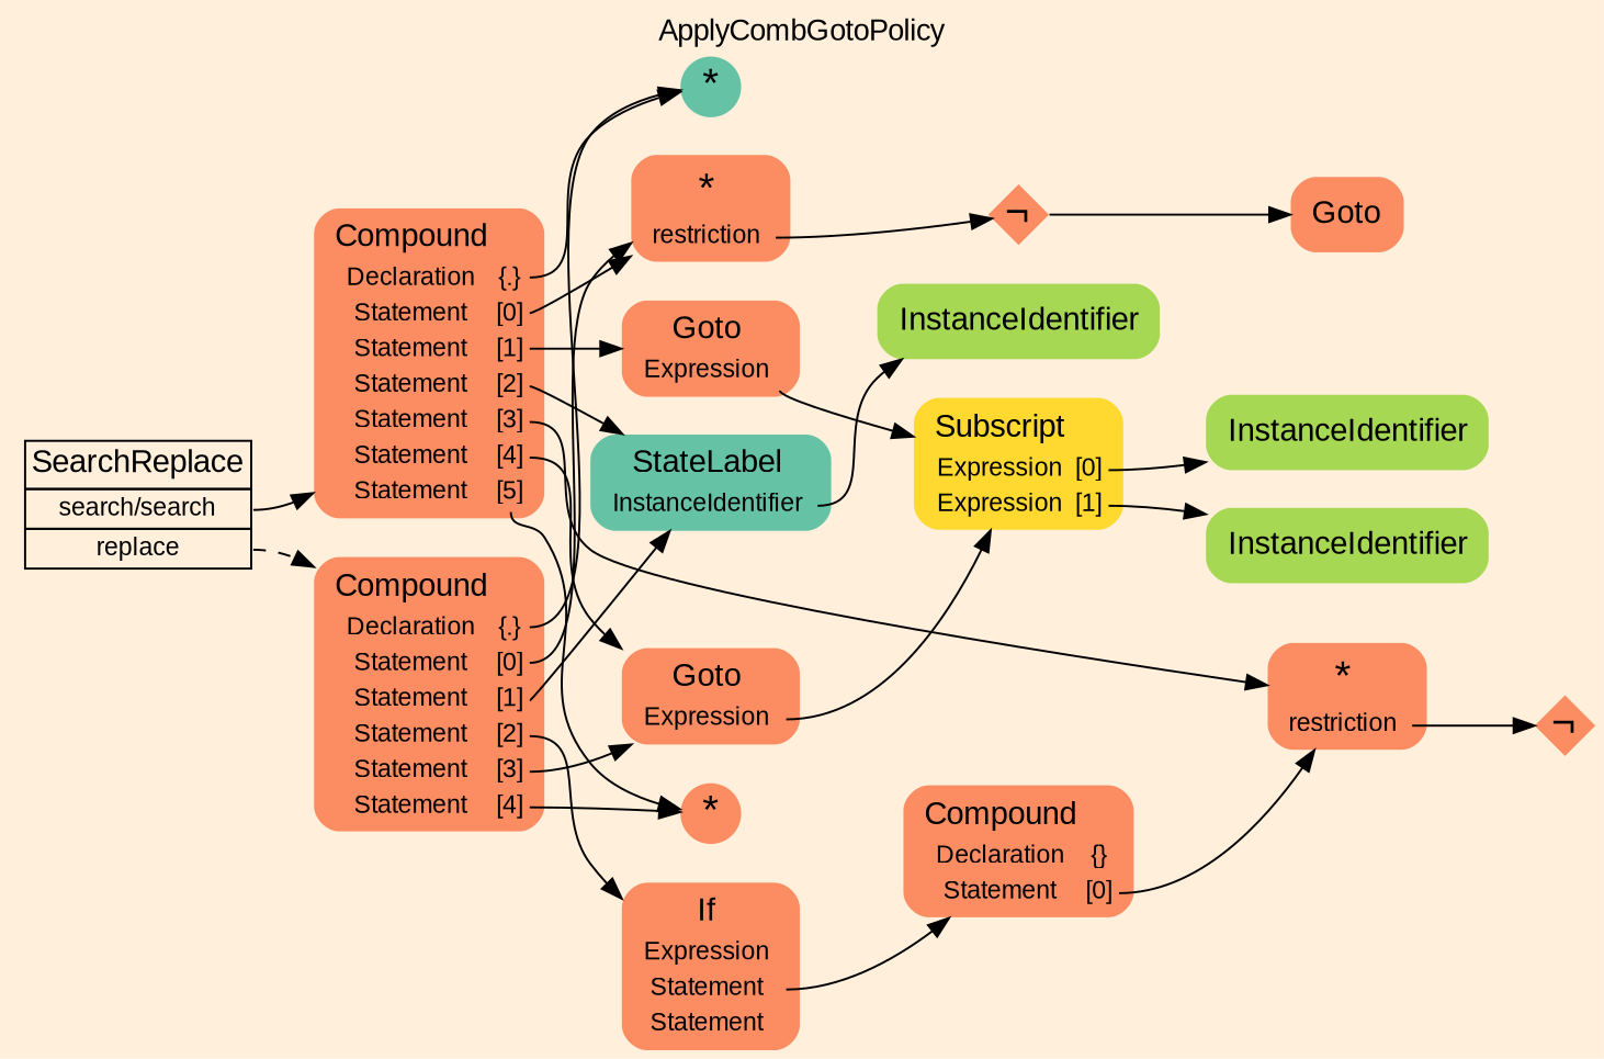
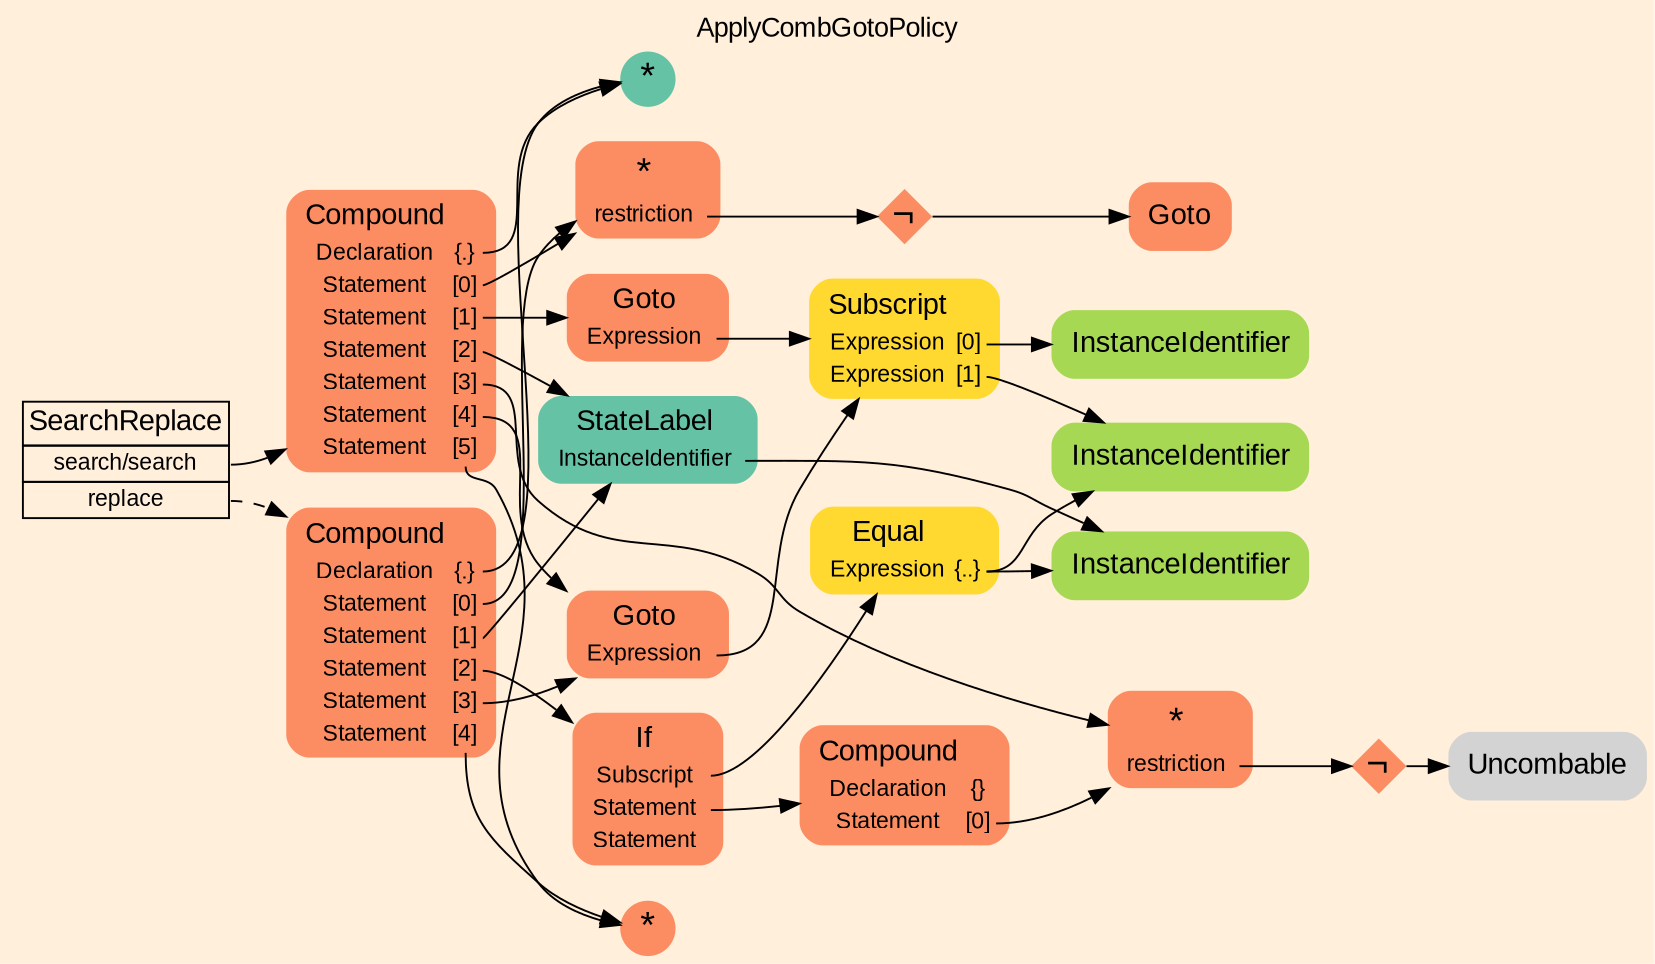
  digraph {
    bgcolor=antiquewhite1
    color=black
    fontcolor=black
    fontname=Arial
    label=ApplyCombGotoPolicy
    labelloc=t
    rankdir=LR
    ranksep=0.3
    node [fillcolor="/set28/2" fontcolor=black fontname=Arial fontsize=12 shape=plaintext style="rounded,filled"]
    edge [color=black fontcolor=black fontname=Arial tailport=port0]
    n1 [color=black fillcolor=antiquewhite1 label=<<TABLE BORDER="0" CELLBORDER="1" CELLSPACING="0">      <TR><TD><FONT POINT-SIZE="15" COLOR="black">SearchReplace</FONT></TD></TR>      <TR><TD PORT="port0"><FONT POINT-SIZE="12" COLOR="black">search/search</FONT></TD></TR>      <TR><TD PORT="port1"><FONT POINT-SIZE="12" COLOR="black">replace</FONT></TD></TR>     </TABLE>> style=filled]
    n2 [label=<<TABLE BORDER="0" CELLBORDER="0" CELLSPACING="0">      <TR><TD><FONT POINT-SIZE="15" COLOR="black">Compound</FONT></TD></TR>      <TR><TD><FONT POINT-SIZE="12" COLOR="black">Declaration</FONT></TD><TD PORT="port0"><FONT POINT-SIZE="12" COLOR="black">{.}</FONT></TD></TR>      <TR><TD><FONT POINT-SIZE="12" COLOR="black">Statement</FONT></TD><TD PORT="port1"><FONT POINT-SIZE="12" COLOR="black">[0]</FONT></TD></TR>      <TR><TD><FONT POINT-SIZE="12" COLOR="black">Statement</FONT></TD><TD PORT="port2"><FONT POINT-SIZE="12" COLOR="black">[1]</FONT></TD></TR>      <TR><TD><FONT POINT-SIZE="12" COLOR="black">Statement</FONT></TD><TD PORT="port3"><FONT POINT-SIZE="12" COLOR="black">[2]</FONT></TD></TR>      <TR><TD><FONT POINT-SIZE="12" COLOR="black">Statement</FONT></TD><TD PORT="port4"><FONT POINT-SIZE="12" COLOR="black">[3]</FONT></TD></TR>      <TR><TD><FONT POINT-SIZE="12" COLOR="black">Statement</FONT></TD><TD PORT="port5"><FONT POINT-SIZE="12" COLOR="black">[4]</FONT></TD></TR>      <TR><TD><FONT POINT-SIZE="12" COLOR="black">Statement</FONT></TD><TD PORT="port6"><FONT POINT-SIZE="12" COLOR="black">[5]</FONT></TD></TR>     </TABLE>>]
    n3 [label=<<TABLE BORDER="0" CELLBORDER="0" CELLSPACING="0">      <TR><TD><FONT POINT-SIZE="15" COLOR="black">Compound</FONT></TD></TR>      <TR><TD><FONT POINT-SIZE="12" COLOR="black">Declaration</FONT></TD><TD PORT="port0"><FONT POINT-SIZE="12" COLOR="black">{.}</FONT></TD></TR>      <TR><TD><FONT POINT-SIZE="12" COLOR="black">Statement</FONT></TD><TD PORT="port1"><FONT POINT-SIZE="12" COLOR="black">[0]</FONT></TD></TR>      <TR><TD><FONT POINT-SIZE="12" COLOR="black">Statement</FONT></TD><TD PORT="port2"><FONT POINT-SIZE="12" COLOR="black">[1]</FONT></TD></TR>      <TR><TD><FONT POINT-SIZE="12" COLOR="black">Statement</FONT></TD><TD PORT="port3"><FONT POINT-SIZE="12" COLOR="black">[2]</FONT></TD></TR>      <TR><TD><FONT POINT-SIZE="12" COLOR="black">Statement</FONT></TD><TD PORT="port4"><FONT POINT-SIZE="12" COLOR="black">[3]</FONT></TD></TR>      <TR><TD><FONT POINT-SIZE="12" COLOR="black">Statement</FONT></TD><TD PORT="port5"><FONT POINT-SIZE="12" COLOR="black">[4]</FONT></TD></TR>     </TABLE>>]
    n4 [fillcolor="/set28/1" fixedsize=true height=0.4 label=<<FONT POINT-SIZE="20" COLOR="black">*</FONT>> penwidth=0.0 shape=circle style=filled width=0.4]
    n5 [label=<<TABLE BORDER="0" CELLBORDER="0" CELLSPACING="0">      <TR><TD><FONT POINT-SIZE="20" COLOR="black">*</FONT></TD></TR>      <TR><TD><FONT POINT-SIZE="12" COLOR="black">restriction</FONT></TD><TD PORT="port0"></TD></TR>     </TABLE>>]
    n6 [label=<<TABLE BORDER="0" CELLBORDER="0" CELLSPACING="0">      <TR><TD><FONT POINT-SIZE="15" COLOR="black">Goto</FONT></TD></TR>      <TR><TD><FONT POINT-SIZE="12" COLOR="black">Expression</FONT></TD><TD PORT="port0"></TD></TR>     </TABLE>>]
    n7 [fillcolor="/set28/1" label=<<TABLE BORDER="0" CELLBORDER="0" CELLSPACING="0">      <TR><TD><FONT POINT-SIZE="15" COLOR="black">StateLabel</FONT></TD></TR>      <TR><TD><FONT POINT-SIZE="12" COLOR="black">InstanceIdentifier</FONT></TD><TD PORT="port0"></TD></TR>     </TABLE>>]
    n8 [label=<<TABLE BORDER="0" CELLBORDER="0" CELLSPACING="0">      <TR><TD><FONT POINT-SIZE="20" COLOR="black">*</FONT></TD></TR>      <TR><TD><FONT POINT-SIZE="12" COLOR="black">restriction</FONT></TD><TD PORT="port0"></TD></TR>     </TABLE>>]
    n9 [label=<<TABLE BORDER="0" CELLBORDER="0" CELLSPACING="0">      <TR><TD><FONT POINT-SIZE="15" COLOR="black">Goto</FONT></TD></TR>      <TR><TD><FONT POINT-SIZE="12" COLOR="black">Expression</FONT></TD><TD PORT="port0"></TD></TR>     </TABLE>>]
    n10 [fixedsize=true height=0.4 label=<<FONT POINT-SIZE="20" COLOR="black">*</FONT>> penwidth=0.0 shape=circle style=filled width=0.4]
-   n11 [label=<<TABLE BORDER="0" CELLBORDER="0" CELLSPACING="0">      <TR><TD><FONT POINT-SIZE="15" COLOR="black">If</FONT></TD></TR>      <TR><TD><FONT POINT-SIZE="12" COLOR="black">Expression</FONT></TD><TD PORT="port0"></TD></TR>      <TR><TD><FONT POINT-SIZE="12" COLOR="black">Statement</FONT></TD><TD PORT="port1"></TD></TR>      <TR><TD><FONT POINT-SIZE="12" COLOR="black">Statement</FONT></TD><TD PORT="port2"></TD></TR>     </TABLE>>]
+   n11 [label=<<TABLE BORDER="0" CELLBORDER="0" CELLSPACING="0">      <TR><TD><FONT POINT-SIZE="15" COLOR="black">If</FONT></TD></TR>      <TR><TD><FONT POINT-SIZE="12" COLOR="black">Subscript</FONT></TD><TD PORT="port0"></TD></TR>      <TR><TD><FONT POINT-SIZE="12" COLOR="black">Statement</FONT></TD><TD PORT="port1"></TD></TR>      <TR><TD><FONT POINT-SIZE="12" COLOR="black">Statement</FONT></TD><TD PORT="port2"></TD></TR>     </TABLE>>]
    n12 [fixedsize=true height=0.4 label=<<FONT POINT-SIZE="20" COLOR="black">¬</FONT>> penwidth=0.0 shape=diamond style=filled width=0.4]
    n13 [fillcolor="/set28/6" label=<<TABLE BORDER="0" CELLBORDER="0" CELLSPACING="0">      <TR><TD><FONT POINT-SIZE="15" COLOR="black">Subscript</FONT></TD></TR>      <TR><TD><FONT POINT-SIZE="12" COLOR="black">Expression</FONT></TD><TD PORT="port0"><FONT POINT-SIZE="12" COLOR="black">[0]</FONT></TD></TR>      <TR><TD><FONT POINT-SIZE="12" COLOR="black">Expression</FONT></TD><TD PORT="port1"><FONT POINT-SIZE="12" COLOR="black">[1]</FONT></TD></TR>     </TABLE>>]
    n14 [fillcolor="/set28/5" label=<<TABLE BORDER="0" CELLBORDER="0" CELLSPACING="0">      <TR><TD><FONT POINT-SIZE="15" COLOR="black">InstanceIdentifier</FONT></TD></TR>     </TABLE>>]
    n15 [fixedsize=true height=0.4 label=<<FONT POINT-SIZE="20" COLOR="black">¬</FONT>> penwidth=0.0 shape=diamond style=filled width=0.4]
    n16 [label=<<TABLE BORDER="0" CELLBORDER="0" CELLSPACING="0">      <TR><TD><FONT POINT-SIZE="15" COLOR="black">Goto</FONT></TD></TR>     </TABLE>>]
    n17 [fillcolor="/set28/5" label=<<TABLE BORDER="0" CELLBORDER="0" CELLSPACING="0">      <TR><TD><FONT POINT-SIZE="15" COLOR="black">InstanceIdentifier</FONT></TD></TR>     </TABLE>>]
    n18 [fillcolor="/set28/5" label=<<TABLE BORDER="0" CELLBORDER="0" CELLSPACING="0">      <TR><TD><FONT POINT-SIZE="15" COLOR="black">InstanceIdentifier</FONT></TD></TR>     </TABLE>>]
+   n19 [label=<<TABLE BORDER="0" CELLBORDER="0" CELLSPACING="0">      <TR><TD><FONT POINT-SIZE="15" COLOR="black">Uncombable</FONT></TD></TR>     </TABLE>> fillcolor=""]
+   n20 [fillcolor="/set28/6" label=<<TABLE BORDER="0" CELLBORDER="0" CELLSPACING="0">      <TR><TD><FONT POINT-SIZE="15" COLOR="black">Equal</FONT></TD></TR>      <TR><TD><FONT POINT-SIZE="12" COLOR="black">Expression</FONT></TD><TD PORT="port0"><FONT POINT-SIZE="12" COLOR="black">{..}</FONT></TD></TR>     </TABLE>>]
    n21 [label=<<TABLE BORDER="0" CELLBORDER="0" CELLSPACING="0">      <TR><TD><FONT POINT-SIZE="15" COLOR="black">Compound</FONT></TD></TR>      <TR><TD><FONT POINT-SIZE="12" COLOR="black">Declaration</FONT></TD><TD PORT="port0"><FONT POINT-SIZE="12" COLOR="black">{}</FONT></TD></TR>      <TR><TD><FONT POINT-SIZE="12" COLOR="black">Statement</FONT></TD><TD PORT="port1"><FONT POINT-SIZE="12" COLOR="black">[0]</FONT></TD></TR>     </TABLE>>]
    n1 -> n2
    n1 -> n3 [style=dashed tailport=port1]
    n2 -> n4
    n2 -> n5 [tailport=port1]
    n2 -> n6 [tailport=port2]
    n2 -> n7 [tailport=port3]
    n2 -> n8 [tailport=port4]
    n2 -> n9 [tailport=port5]
    n2 -> n10 [tailport=port6]
    n3 -> n4
    n3 -> n5 [tailport=port1]
    n3 -> n7 [tailport=port2]
    n3 -> n9 [tailport=port4]
    n3 -> n10 [tailport=port5]
    n3 -> n11 [tailport=port3]
    n5 -> n12
    n6 -> n13
    n7 -> n14
    n8 -> n15
    n9 -> n13
+   n11 -> n20
    n11 -> n21 [tailport=port1]
    n12 -> n16
    n13 -> n17
    n13 -> n18 [tailport=port1]
+   n15 -> n19
+   n20 -> n14
+   n20 -> n18
    n21 -> n8 [tailport=port1]
  }
